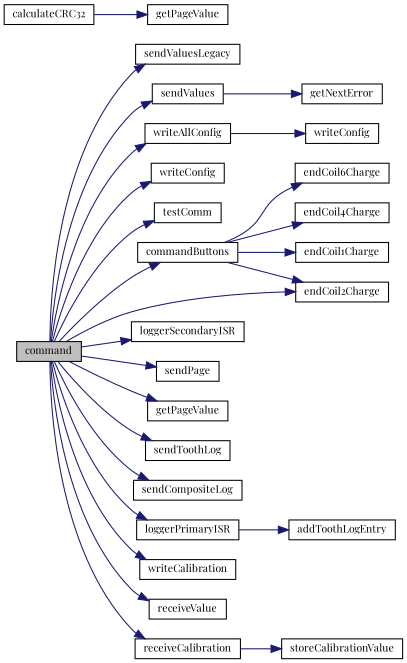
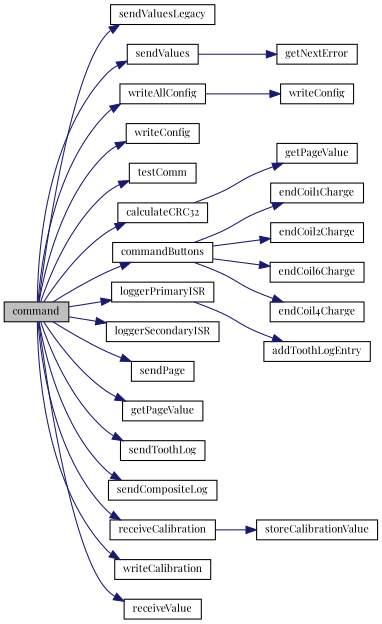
  digraph {
    fontname="Playfair Display"
    rankdir=LR
    node [color=black fillcolor=white fontname="Playfair Display" fontsize=10 shape=record style=filled]
    edge [color=midnightblue fontname="Playfair Display" fontsize=10 labelfontname=Helvetica labelfontsize=10 style=solid]
    n1 [fillcolor=grey75 fontcolor=black height=0.2 label=command width=0.4]
    n2 [height=0.2 label=sendValuesLegacy width=0.4]
    n3 [height=0.2 label=sendValues width=0.4]
    n4 [height=0.2 label=writeAllConfig width=0.4]
    n5 [height=0.2 label=writeConfig width=0.4]
    n6 [height=0.2 label=testComm width=0.4]
    n7 [height=0.2 label=calculateCRC32 width=0.4]
    n8 [height=0.2 label=commandButtons width=0.4]
    n9 [height=0.2 label=loggerPrimaryISR width=0.4]
    n10 [height=0.2 label=loggerSecondaryISR width=0.4]
    n11 [height=0.2 label=sendPage width=0.4]
    n12 [height=0.2 label=getPageValue width=0.4]
    n13 [height=0.2 label=sendToothLog width=0.4]
    n14 [height=0.2 label=sendCompositeLog width=0.4]
    n15 [height=0.2 label=receiveCalibration width=0.4]
    n16 [height=0.2 label=writeCalibration width=0.4]
    n17 [height=0.2 label=receiveValue width=0.4]
    n18 [height=0.2 label=getNextError width=0.4]
    n19 [height=0.2 label=writeConfig width=0.4]
    n20 [height=0.2 label=getPageValue width=0.4]
    n21 [height=0.2 label=endCoil1Charge width=0.4]
    n22 [height=0.2 label=endCoil2Charge width=0.4]
    n23 [height=0.2 label=endCoil6Charge width=0.4]
    n24 [height=0.2 label=endCoil4Charge width=0.4]
    n25 [height=0.2 label=addToothLogEntry width=0.4]
    n26 [height=0.2 label=storeCalibrationValue width=0.4]
    n1 -> n2
    n1 -> n3
    n1 -> n4
    n1 -> n5
    n1 -> n6
-   n1 -> n22
+   n1 -> n7
    n1 -> n8
    n1 -> n9
    n1 -> n10
    n1 -> n11
    n1 -> n12
    n1 -> n13
    n1 -> n14
    n1 -> n15
    n1 -> n16
    n1 -> n17
    n3 -> n18
    n4 -> n19
    n7 -> n20
    n8 -> n21
    n8 -> n22
    n8 -> n23
    n8 -> n24
    n9 -> n25
    n15 -> n26
  }
